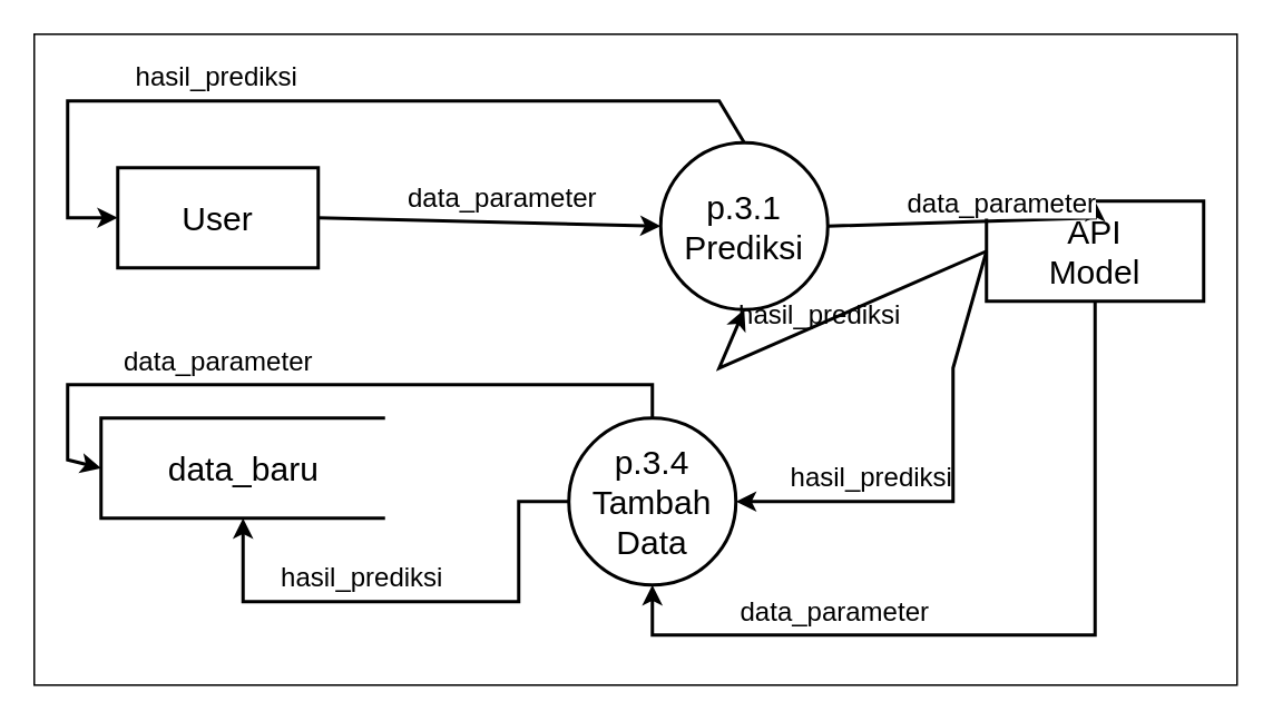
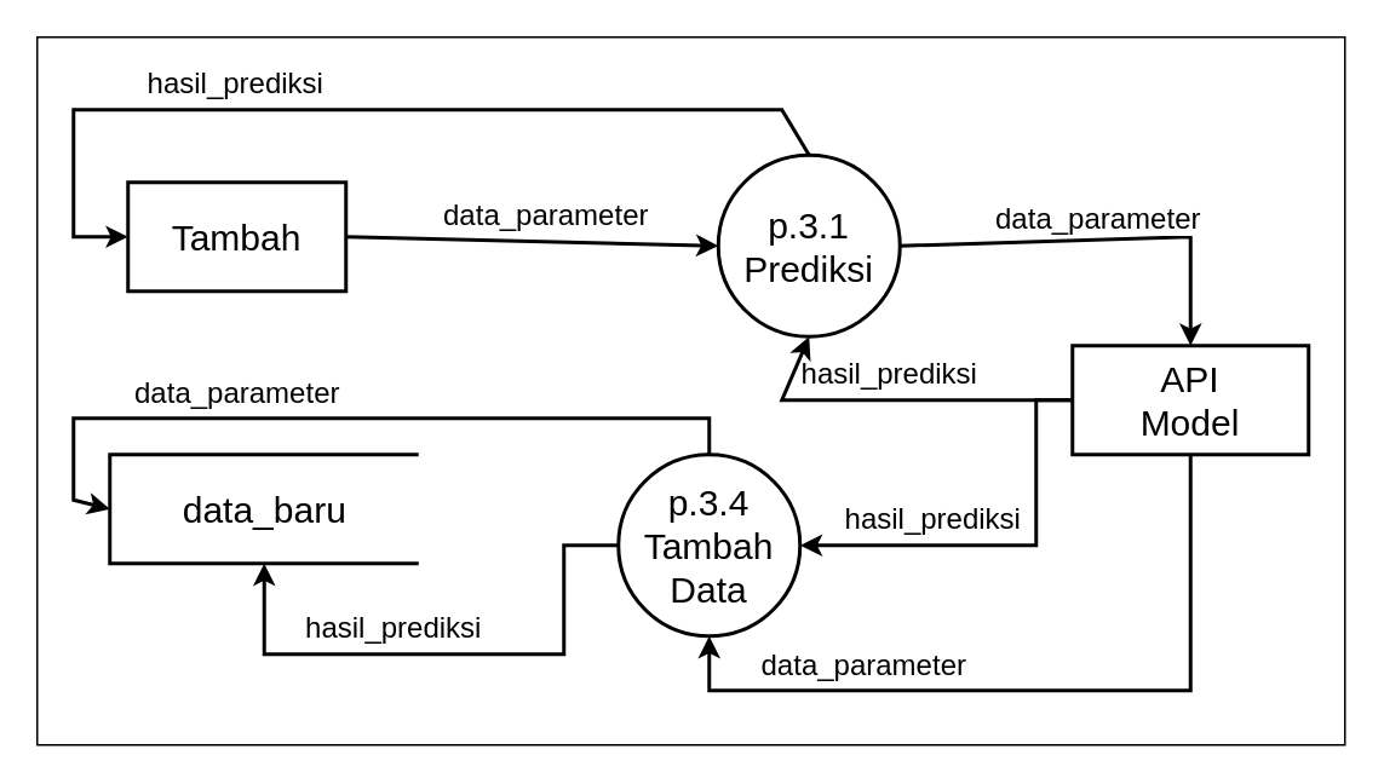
  <mxCell id="0" />
  <mxCell id="1" parent="0" />
  <mxCell id="2" value="" style="group" vertex="1" connectable="0" parent="1"><mxGeometry x="20" y="20" width="720" height="390" as="geometry" /></mxCell>
  <mxCell id="3" value="" style="rounded=0;whiteSpace=wrap;html=1;labelBackgroundColor=none;strokeWidth=1;verticalAlign=bottom;" vertex="1" parent="2"><mxGeometry width="720" height="390" as="geometry" /></mxCell>
- <mxCell id="4" value="&lt;font style=&quot;font-size: 20px&quot;&gt;API&lt;br&gt;Model&lt;/font&gt;" style="rounded=0;whiteSpace=wrap;html=1;strokeWidth=2;" vertex="1" parent="2"><mxGeometry x="570" y="100" width="130" height="60" as="geometry" /></mxCell>
+ <mxCell id="4" value="&lt;font style=&quot;font-size: 20px&quot;&gt;API&lt;br&gt;Model&lt;/font&gt;" style="rounded=0;whiteSpace=wrap;html=1;strokeWidth=2;" vertex="1" parent="2"><mxGeometry x="570" y="170" width="130" height="60" as="geometry" /></mxCell>
  <mxCell id="5" value="&lt;font style=&quot;font-size: 20px&quot;&gt;p.3.1&lt;br&gt;Prediksi&lt;/font&gt;" style="ellipse;whiteSpace=wrap;html=1;aspect=fixed;strokeWidth=2;" vertex="1" parent="2"><mxGeometry x="375" y="65" width="100" height="100" as="geometry" /></mxCell>
  <mxCell id="6" value="&lt;font style=&quot;font-size: 20px&quot;&gt;p.3.4&lt;br&gt;Tambah&lt;br&gt;Data&lt;br&gt;&lt;/font&gt;" style="ellipse;whiteSpace=wrap;html=1;aspect=fixed;strokeWidth=2;" vertex="1" parent="2"><mxGeometry x="320" y="230" width="100" height="100" as="geometry" /></mxCell>
  <mxCell id="7" value="&lt;font style=&quot;font-size: 20px&quot;&gt;data_baru&lt;/font&gt;" style="strokeWidth=2;html=1;shape=mxgraph.flowchart.annotation_1;align=center;pointerEvents=1;" vertex="1" parent="2"><mxGeometry x="40" y="230" width="170" height="60" as="geometry" /></mxCell>
- <mxCell id="8" value="&lt;font style=&quot;font-size: 20px&quot;&gt;User&lt;/font&gt;" style="rounded=0;whiteSpace=wrap;html=1;strokeWidth=2;" vertex="1" parent="2"><mxGeometry x="50" y="80" width="120" height="60" as="geometry" /></mxCell>
+ <mxCell id="8" value="&lt;font style=&quot;font-size: 20px&quot;&gt;Tambah&lt;/font&gt;" style="rounded=0;whiteSpace=wrap;html=1;strokeWidth=2;" vertex="1" parent="2"><mxGeometry x="50" y="80" width="120" height="60" as="geometry" /></mxCell>
  <mxCell id="9" value="" style="endArrow=classic;html=1;strokeWidth=2;exitX=1;exitY=0.5;exitDx=0;exitDy=0;entryX=0;entryY=0.5;entryDx=0;entryDy=0;" edge="1" parent="2" source="8" target="5"><mxGeometry width="50" height="50" relative="1" as="geometry"><mxPoint x="450" y="210" as="sourcePoint" /><mxPoint x="500" y="160" as="targetPoint" /></mxGeometry></mxCell>
  <mxCell id="10" value="&lt;font style=&quot;font-size: 16px&quot;&gt;data_parameter&lt;/font&gt;" style="edgeLabel;html=1;align=center;verticalAlign=bottom;resizable=0;points=[];labelBackgroundColor=none;" vertex="1" connectable="0" parent="9"><mxGeometry x="-0.247" y="1" relative="1" as="geometry"><mxPoint x="32" y="-2" as="offset" /></mxGeometry></mxCell>
  <mxCell id="11" value="" style="endArrow=classic;html=1;strokeWidth=2;exitX=1;exitY=0.5;exitDx=0;exitDy=0;entryX=0.5;entryY=0;entryDx=0;entryDy=0;rounded=0;" edge="1" parent="2" source="5" target="4"><mxGeometry width="50" height="50" relative="1" as="geometry"><mxPoint x="390" y="190" as="sourcePoint" /><mxPoint x="440" y="140" as="targetPoint" /><Array as="points"><mxPoint x="635" y="110" /></Array></mxGeometry></mxCell>
  <mxCell id="12" value="&lt;font style=&quot;font-size: 16px&quot;&gt;data_parameter&lt;/font&gt;" style="edgeLabel;html=1;align=center;verticalAlign=bottom;resizable=0;points=[];" vertex="1" connectable="0" parent="11"><mxGeometry x="-0.809" y="1" relative="1" as="geometry"><mxPoint x="88" y="-2" as="offset" /></mxGeometry></mxCell>
  <mxCell id="13" value="" style="endArrow=classic;html=1;strokeWidth=2;exitX=0;exitY=0.5;exitDx=0;exitDy=0;entryX=0.5;entryY=1;entryDx=0;entryDy=0;rounded=0;" edge="1" parent="2" source="4" target="5"><mxGeometry width="50" height="50" relative="1" as="geometry"><mxPoint x="390" y="190" as="sourcePoint" /><mxPoint x="440" y="140" as="targetPoint" /><Array as="points"><mxPoint x="410" y="200" /></Array></mxGeometry></mxCell>
  <mxCell id="14" value="&lt;font style=&quot;font-size: 16px&quot;&gt;hasil_prediksi&lt;/font&gt;" style="edgeLabel;html=1;align=center;verticalAlign=bottom;resizable=0;points=[];labelBackgroundColor=none;" vertex="1" connectable="0" parent="13"><mxGeometry x="0.227" y="-2" relative="1" as="geometry"><mxPoint x="20" y="-2" as="offset" /></mxGeometry></mxCell>
  <mxCell id="15" value="" style="endArrow=classic;html=1;strokeWidth=2;exitX=0.5;exitY=0;exitDx=0;exitDy=0;entryX=0;entryY=0.5;entryDx=0;entryDy=0;rounded=0;" edge="1" parent="2" source="5" target="8"><mxGeometry width="50" height="50" relative="1" as="geometry"><mxPoint x="390" y="190" as="sourcePoint" /><mxPoint x="440" y="140" as="targetPoint" /><Array as="points"><mxPoint x="410" y="40" /><mxPoint x="20" y="40" /><mxPoint x="20" y="110" /></Array></mxGeometry></mxCell>
  <mxCell id="16" value="&lt;font style=&quot;font-size: 16px&quot;&gt;hasil_prediksi&lt;/font&gt;" style="edgeLabel;html=1;align=center;verticalAlign=bottom;resizable=0;points=[];labelBackgroundColor=none;" vertex="1" connectable="0" parent="15"><mxGeometry x="0.464" y="-2" relative="1" as="geometry"><mxPoint x="49" y="-2" as="offset" /></mxGeometry></mxCell>
  <mxCell id="17" value="" style="endArrow=classic;html=1;strokeWidth=2;exitX=0;exitY=0.5;exitDx=0;exitDy=0;entryX=1;entryY=0.5;entryDx=0;entryDy=0;rounded=0;" edge="1" parent="2" source="4" target="6"><mxGeometry width="50" height="50" relative="1" as="geometry"><mxPoint x="390" y="180" as="sourcePoint" /><mxPoint x="440" y="130" as="targetPoint" /><Array as="points"><mxPoint x="550" y="200" /><mxPoint x="550" y="280" /></Array></mxGeometry></mxCell>
  <mxCell id="18" value="&lt;font style=&quot;font-size: 16px&quot;&gt;hasil_prediksi&lt;/font&gt;" style="edgeLabel;html=1;align=center;verticalAlign=bottom;resizable=0;points=[];labelBackgroundColor=none;" vertex="1" connectable="0" parent="17"><mxGeometry x="0.659" y="-2" relative="1" as="geometry"><mxPoint x="33" y="-2" as="offset" /></mxGeometry></mxCell>
  <mxCell id="19" value="" style="endArrow=classic;html=1;strokeWidth=2;exitX=0.5;exitY=0;exitDx=0;exitDy=0;entryX=0;entryY=0.5;entryDx=0;entryDy=0;entryPerimeter=0;rounded=0;" edge="1" parent="2" source="6" target="7"><mxGeometry width="50" height="50" relative="1" as="geometry"><mxPoint x="350" y="160" as="sourcePoint" /><mxPoint x="400" y="110" as="targetPoint" /><Array as="points"><mxPoint x="370" y="210" /><mxPoint x="20" y="210" /><mxPoint x="20" y="255" /></Array></mxGeometry></mxCell>
  <mxCell id="20" value="&lt;font style=&quot;font-size: 16px&quot;&gt;data_parameter&lt;/font&gt;" style="edgeLabel;html=1;align=center;verticalAlign=bottom;resizable=0;points=[];labelBackgroundColor=none;" vertex="1" connectable="0" parent="19"><mxGeometry x="0.288" relative="1" as="geometry"><mxPoint y="-3" as="offset" /></mxGeometry></mxCell>
  <mxCell id="21" value="" style="endArrow=classic;html=1;strokeWidth=2;exitX=0;exitY=0.5;exitDx=0;exitDy=0;entryX=0.5;entryY=1;entryDx=0;entryDy=0;entryPerimeter=0;rounded=0;" edge="1" parent="2" source="6" target="7"><mxGeometry width="50" height="50" relative="1" as="geometry"><mxPoint x="350" y="260" as="sourcePoint" /><mxPoint x="400" y="210" as="targetPoint" /><Array as="points"><mxPoint x="290" y="280" /><mxPoint x="290" y="340" /><mxPoint x="125" y="340" /></Array></mxGeometry></mxCell>
  <mxCell id="22" value="&lt;font style=&quot;font-size: 16px&quot;&gt;hasil_prediksi&lt;/font&gt;" style="edgeLabel;html=1;align=center;verticalAlign=bottom;resizable=0;points=[];labelBackgroundColor=none;" vertex="1" connectable="0" parent="21"><mxGeometry x="0.339" y="-3" relative="1" as="geometry"><mxPoint x="19" y="-1" as="offset" /></mxGeometry></mxCell>
  <mxCell id="23" value="" style="endArrow=classic;html=1;strokeWidth=2;exitX=0.5;exitY=1;exitDx=0;exitDy=0;entryX=0.5;entryY=1;entryDx=0;entryDy=0;rounded=0;" edge="1" parent="2" source="4" target="6"><mxGeometry width="50" height="50" relative="1" as="geometry"><mxPoint x="350" y="260" as="sourcePoint" /><mxPoint x="400" y="210" as="targetPoint" /><Array as="points"><mxPoint x="635" y="360" /><mxPoint x="370" y="360" /></Array></mxGeometry></mxCell>
  <mxCell id="24" value="&lt;font style=&quot;font-size: 16px&quot;&gt;data_parameter&lt;/font&gt;" style="edgeLabel;html=1;align=center;verticalAlign=bottom;resizable=0;points=[];labelBackgroundColor=none;" vertex="1" connectable="0" parent="23"><mxGeometry x="0.313" y="1" relative="1" as="geometry"><mxPoint x="-32" y="-4" as="offset" /></mxGeometry></mxCell>
